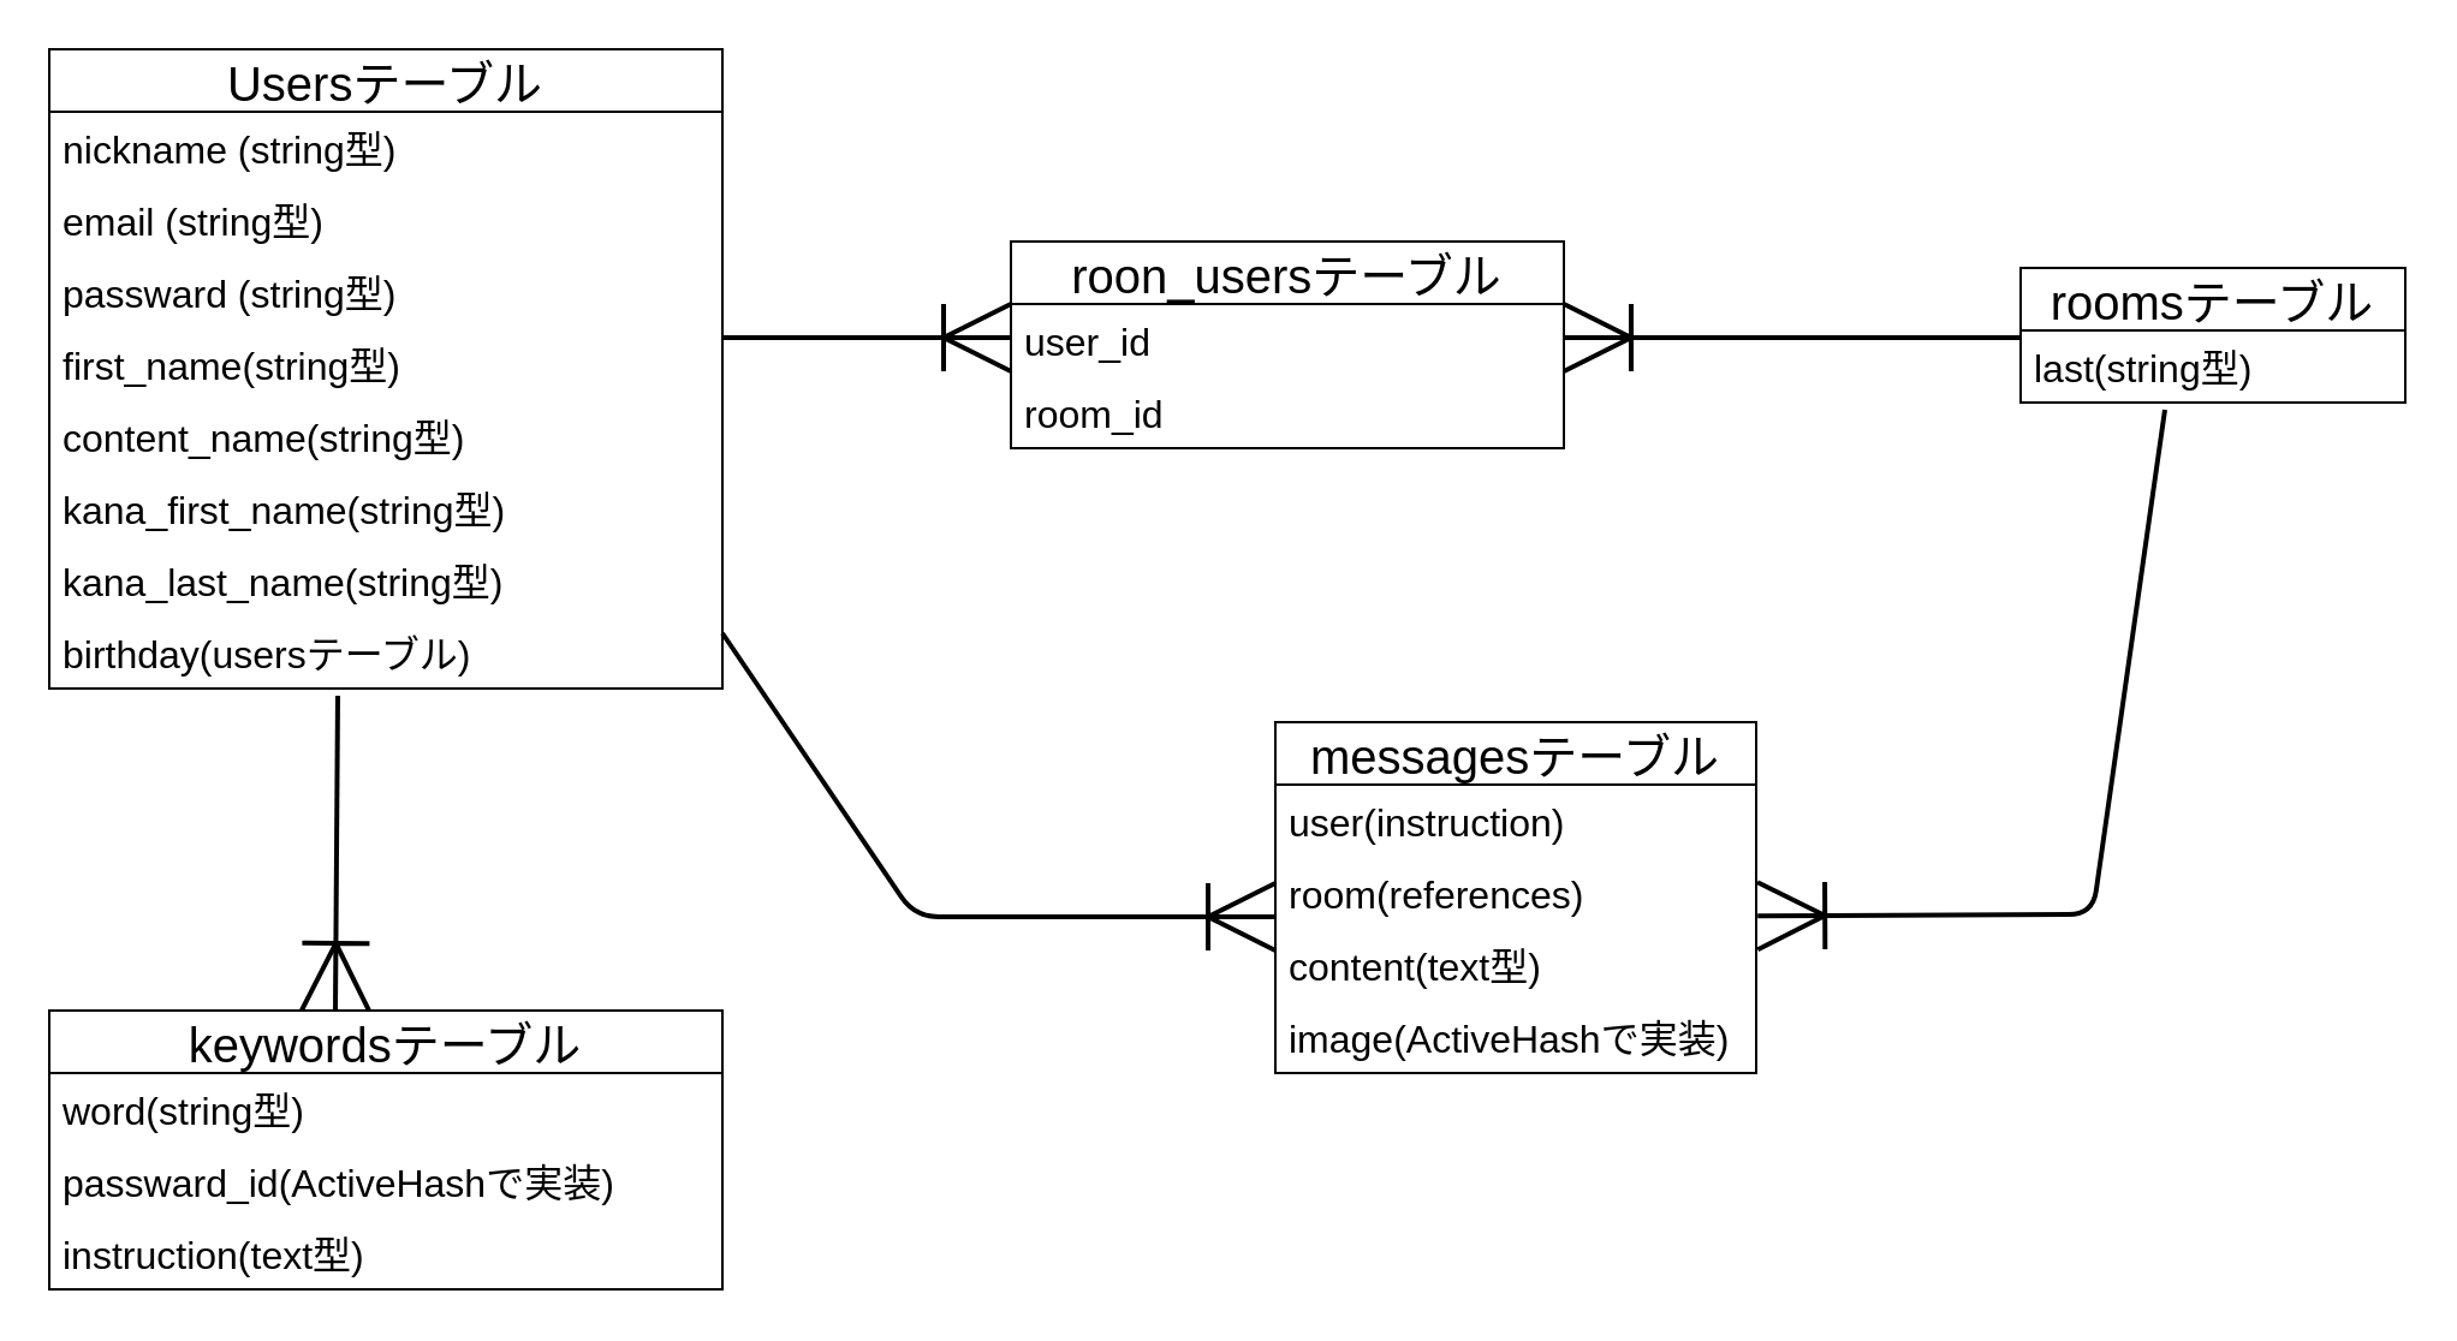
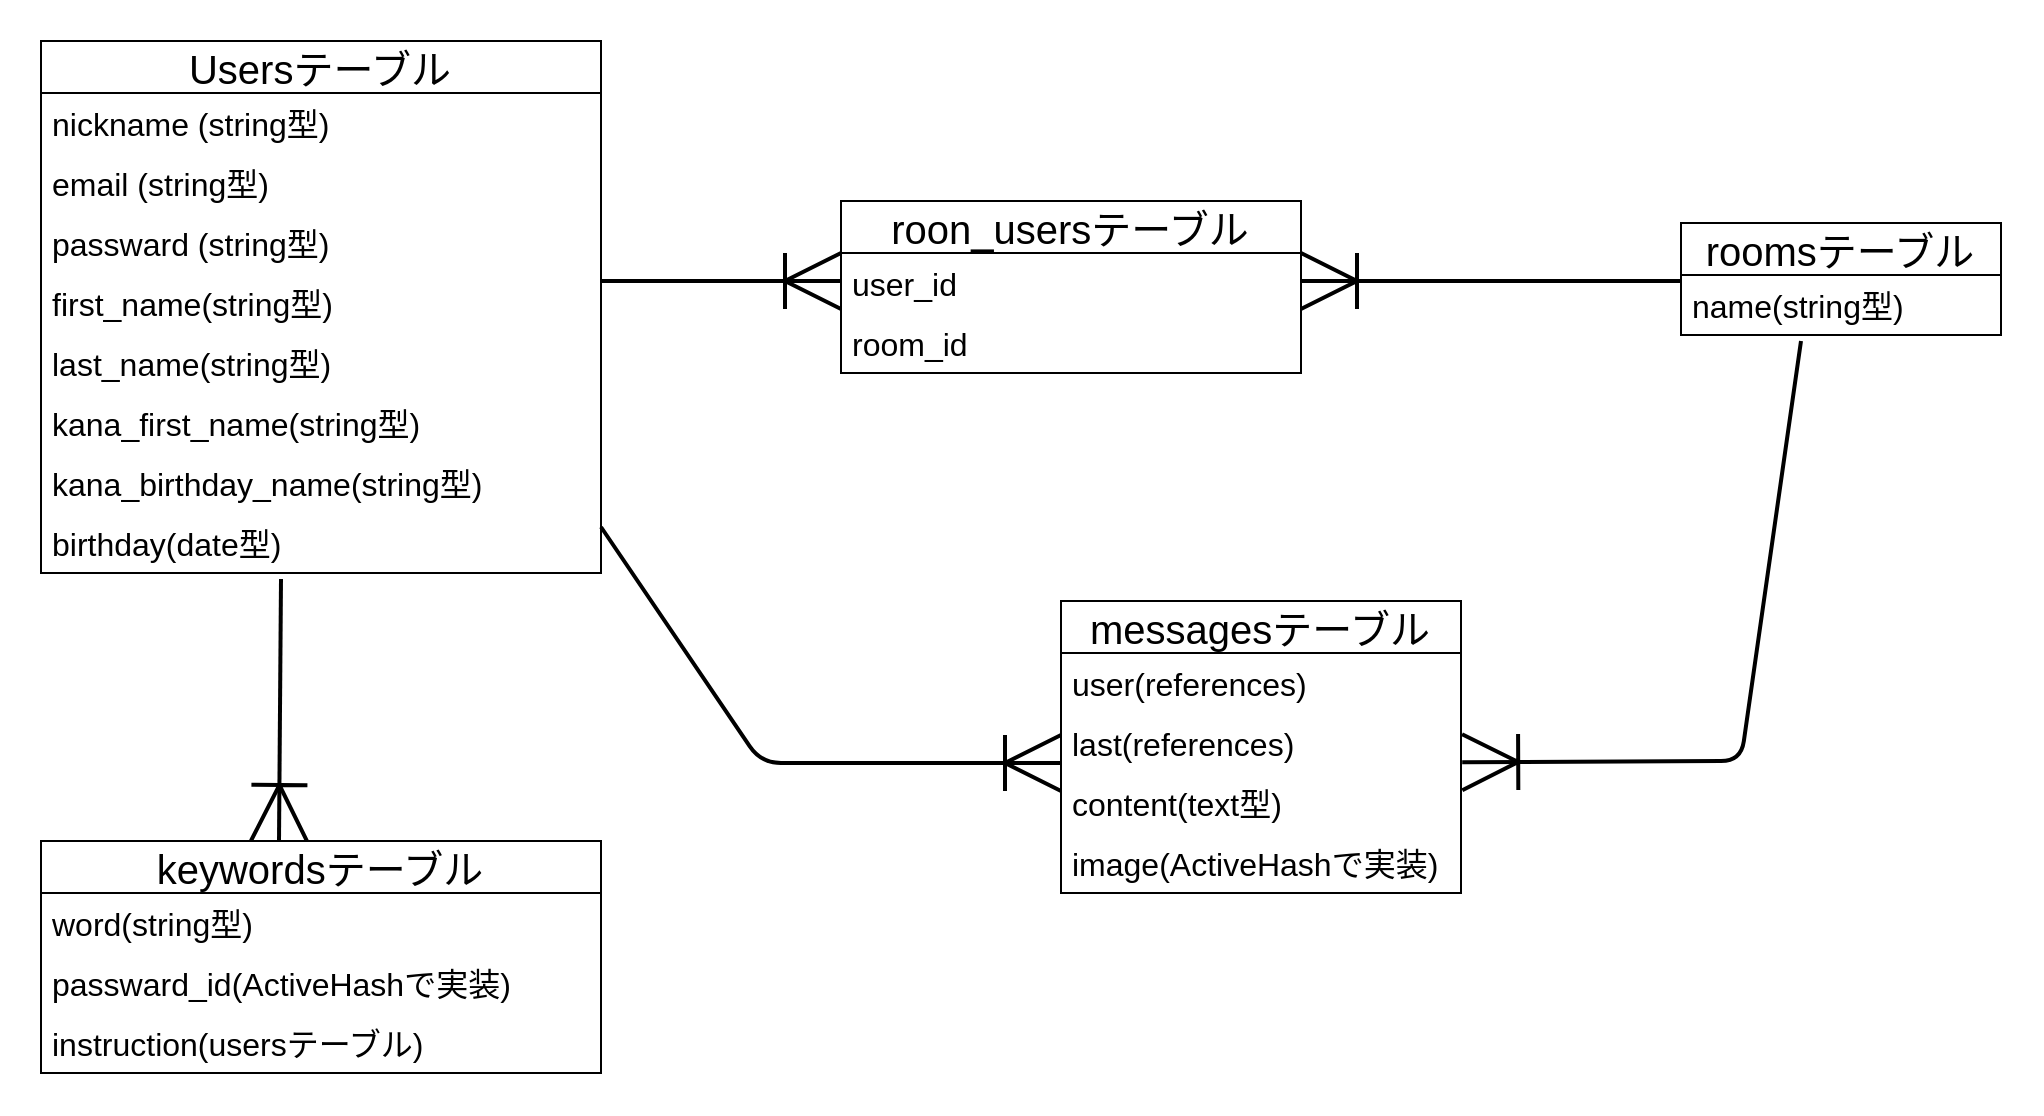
  <mxCell id="0" />
  <mxCell id="1" parent="0" />
  <mxCell id="2" value="keywordsテーブル" style="swimlane;fontStyle=0;childLayout=stackLayout;horizontal=1;startSize=26;horizontalStack=0;resizeParent=1;resizeParentMax=0;resizeLast=0;collapsible=1;marginBottom=0;align=center;fontSize=20;" vertex="1" parent="1"><mxGeometry y="420" width="280" height="116" as="geometry" x="20" /></mxCell>
  <mxCell id="3" value="word(string型)" style="text;strokeColor=none;fillColor=none;spacingLeft=4;spacingRight=4;overflow=hidden;rotatable=0;points=[[0,0.5],[1,0.5]];portConstraint=eastwest;fontSize=16;" vertex="1" parent="2"><mxGeometry y="26" width="280" height="30" as="geometry" /></mxCell>
  <mxCell id="4" value="passward_id(ActiveHashで実装)" style="text;strokeColor=none;fillColor=none;spacingLeft=4;spacingRight=4;overflow=hidden;rotatable=0;points=[[0,0.5],[1,0.5]];portConstraint=eastwest;fontSize=16;" vertex="1" parent="2"><mxGeometry y="56" width="280" height="30" as="geometry" /></mxCell>
- <mxCell id="5" value="instruction(text型)" style="text;strokeColor=none;fillColor=none;spacingLeft=4;spacingRight=4;overflow=hidden;rotatable=0;points=[[0,0.5],[1,0.5]];portConstraint=eastwest;fontSize=16;" vertex="1" parent="2"><mxGeometry y="86" width="280" height="30" as="geometry" /></mxCell>
+ <mxCell id="5" value="instruction(usersテーブル)" style="text;strokeColor=none;fillColor=none;spacingLeft=4;spacingRight=4;overflow=hidden;rotatable=0;points=[[0,0.5],[1,0.5]];portConstraint=eastwest;fontSize=16;" vertex="1" parent="2"><mxGeometry y="86" width="280" height="30" as="geometry" /></mxCell>
  <mxCell id="6" value="Usersテーブル" style="swimlane;fontStyle=0;childLayout=stackLayout;horizontal=1;startSize=26;horizontalStack=0;resizeParent=1;resizeParentMax=0;resizeLast=0;collapsible=1;marginBottom=0;align=center;fontSize=20;" vertex="1" parent="1"><mxGeometry width="280" height="266" as="geometry" x="20" y="20"><mxRectangle x="314" y="40" width="50" height="26" as="alternateBounds" /></mxGeometry></mxCell>
  <mxCell id="7" value="nickname (string型)" style="text;strokeColor=none;fillColor=none;spacingLeft=4;spacingRight=4;overflow=hidden;rotatable=0;points=[[0,0.5],[1,0.5]];portConstraint=eastwest;fontSize=16;" vertex="1" parent="6"><mxGeometry y="26" width="280" height="30" as="geometry" /></mxCell>
  <mxCell id="8" value="email (string型)" style="text;strokeColor=none;fillColor=none;spacingLeft=4;spacingRight=4;overflow=hidden;rotatable=0;points=[[0,0.5],[1,0.5]];portConstraint=eastwest;fontSize=16;" vertex="1" parent="6"><mxGeometry y="56" width="280" height="30" as="geometry" /></mxCell>
  <mxCell id="9" value="passward (string型)" style="text;strokeColor=none;fillColor=none;spacingLeft=4;spacingRight=4;overflow=hidden;rotatable=0;points=[[0,0.5],[1,0.5]];portConstraint=eastwest;fontSize=16;" vertex="1" parent="6"><mxGeometry y="86" width="280" height="30" as="geometry" /></mxCell>
  <mxCell id="10" value="first_name(string型)" style="text;strokeColor=none;fillColor=none;spacingLeft=4;spacingRight=4;overflow=hidden;rotatable=0;points=[[0,0.5],[1,0.5]];portConstraint=eastwest;fontSize=16;" vertex="1" parent="6"><mxGeometry y="116" width="280" height="30" as="geometry" /></mxCell>
- <mxCell id="11" value="content_name(string型)" style="text;strokeColor=none;fillColor=none;spacingLeft=4;spacingRight=4;overflow=hidden;rotatable=0;points=[[0,0.5],[1,0.5]];portConstraint=eastwest;fontSize=16;" vertex="1" parent="6"><mxGeometry y="146" width="280" height="30" as="geometry" /></mxCell>
+ <mxCell id="11" value="last_name(string型)" style="text;strokeColor=none;fillColor=none;spacingLeft=4;spacingRight=4;overflow=hidden;rotatable=0;points=[[0,0.5],[1,0.5]];portConstraint=eastwest;fontSize=16;" vertex="1" parent="6"><mxGeometry y="146" width="280" height="30" as="geometry" /></mxCell>
  <mxCell id="12" value="kana_first_name(string型)" style="text;strokeColor=none;fillColor=none;spacingLeft=4;spacingRight=4;overflow=hidden;rotatable=0;points=[[0,0.5],[1,0.5]];portConstraint=eastwest;fontSize=16;" vertex="1" parent="6"><mxGeometry y="176" width="280" height="30" as="geometry" /></mxCell>
- <mxCell id="13" value="kana_last_name(string型)" style="text;strokeColor=none;fillColor=none;spacingLeft=4;spacingRight=4;overflow=hidden;rotatable=0;points=[[0,0.5],[1,0.5]];portConstraint=eastwest;fontSize=16;" vertex="1" parent="6"><mxGeometry y="206" width="280" height="30" as="geometry" /></mxCell>
- <mxCell id="14" value="birthday(usersテーブル)" style="text;strokeColor=none;fillColor=none;spacingLeft=4;spacingRight=4;overflow=hidden;rotatable=0;points=[[0,0.5],[1,0.5]];portConstraint=eastwest;fontSize=16;" vertex="1" parent="6"><mxGeometry y="236" width="280" height="30" as="geometry" /></mxCell>
+ <mxCell id="13" value="kana_birthday_name(string型)" style="text;strokeColor=none;fillColor=none;spacingLeft=4;spacingRight=4;overflow=hidden;rotatable=0;points=[[0,0.5],[1,0.5]];portConstraint=eastwest;fontSize=16;" vertex="1" parent="6"><mxGeometry y="206" width="280" height="30" as="geometry" /></mxCell>
+ <mxCell id="14" value="birthday(date型)" style="text;strokeColor=none;fillColor=none;spacingLeft=4;spacingRight=4;overflow=hidden;rotatable=0;points=[[0,0.5],[1,0.5]];portConstraint=eastwest;fontSize=16;" vertex="1" parent="6"><mxGeometry y="236" width="280" height="30" as="geometry" /></mxCell>
  <mxCell id="15" value="roon_usersテーブル" style="swimlane;fontStyle=0;childLayout=stackLayout;horizontal=1;startSize=26;horizontalStack=0;resizeParent=1;resizeParentMax=0;resizeLast=0;collapsible=1;marginBottom=0;align=center;fontSize=20;" vertex="1" parent="1"><mxGeometry x="420" y="100" width="230" height="86" as="geometry" /></mxCell>
  <mxCell id="16" value="user_id" style="text;strokeColor=none;fillColor=none;spacingLeft=4;spacingRight=4;overflow=hidden;rotatable=0;points=[[0,0.5],[1,0.5]];portConstraint=eastwest;fontSize=16;" vertex="1" parent="15"><mxGeometry y="26" width="230" height="30" as="geometry" /></mxCell>
  <mxCell id="17" value="room_id" style="text;strokeColor=none;fillColor=none;spacingLeft=4;spacingRight=4;overflow=hidden;rotatable=0;points=[[0,0.5],[1,0.5]];portConstraint=eastwest;fontSize=16;" vertex="1" parent="15"><mxGeometry y="56" width="230" height="30" as="geometry" /></mxCell>
  <mxCell id="18" value="roomsテーブル" style="swimlane;fontStyle=0;childLayout=stackLayout;horizontal=1;startSize=26;horizontalStack=0;resizeParent=1;resizeParentMax=0;resizeLast=0;collapsible=1;marginBottom=0;align=center;fontSize=20;" vertex="1" parent="1"><mxGeometry x="840" y="111" width="160" height="56" as="geometry" /></mxCell>
- <mxCell id="19" value="last(string型)" style="text;strokeColor=none;fillColor=none;spacingLeft=4;spacingRight=4;overflow=hidden;rotatable=0;points=[[0,0.5],[1,0.5]];portConstraint=eastwest;fontSize=16;" vertex="1" parent="18"><mxGeometry y="26" width="160" height="30" as="geometry" /></mxCell>
+ <mxCell id="19" value="name(string型)" style="text;strokeColor=none;fillColor=none;spacingLeft=4;spacingRight=4;overflow=hidden;rotatable=0;points=[[0,0.5],[1,0.5]];portConstraint=eastwest;fontSize=16;" vertex="1" parent="18"><mxGeometry y="26" width="160" height="30" as="geometry" /></mxCell>
  <mxCell id="20" value="messagesテーブル" style="swimlane;fontStyle=0;childLayout=stackLayout;horizontal=1;startSize=26;horizontalStack=0;resizeParent=1;resizeParentMax=0;resizeLast=0;collapsible=1;marginBottom=0;align=center;fontSize=20;" vertex="1" parent="1"><mxGeometry x="530" y="300" width="200" height="146" as="geometry" /></mxCell>
- <mxCell id="21" value="user(instruction)" style="text;strokeColor=none;fillColor=none;spacingLeft=4;spacingRight=4;overflow=hidden;rotatable=0;points=[[0,0.5],[1,0.5]];portConstraint=eastwest;fontSize=16;" vertex="1" parent="20"><mxGeometry y="26" width="200" height="30" as="geometry" /></mxCell>
- <mxCell id="22" value="room(references)" style="text;strokeColor=none;fillColor=none;spacingLeft=4;spacingRight=4;overflow=hidden;rotatable=0;points=[[0,0.5],[1,0.5]];portConstraint=eastwest;fontSize=16;" vertex="1" parent="20"><mxGeometry y="56" width="200" height="30" as="geometry" /></mxCell>
+ <mxCell id="21" value="user(references)" style="text;strokeColor=none;fillColor=none;spacingLeft=4;spacingRight=4;overflow=hidden;rotatable=0;points=[[0,0.5],[1,0.5]];portConstraint=eastwest;fontSize=16;" vertex="1" parent="20"><mxGeometry y="26" width="200" height="30" as="geometry" /></mxCell>
+ <mxCell id="22" value="last(references)" style="text;strokeColor=none;fillColor=none;spacingLeft=4;spacingRight=4;overflow=hidden;rotatable=0;points=[[0,0.5],[1,0.5]];portConstraint=eastwest;fontSize=16;" vertex="1" parent="20"><mxGeometry y="56" width="200" height="30" as="geometry" /></mxCell>
  <mxCell id="23" value="content(text型)" style="text;strokeColor=none;fillColor=none;spacingLeft=4;spacingRight=4;overflow=hidden;rotatable=0;points=[[0,0.5],[1,0.5]];portConstraint=eastwest;fontSize=16;" vertex="1" parent="20"><mxGeometry y="86" width="200" height="30" as="geometry" /></mxCell>
  <mxCell id="24" value="image(ActiveHashで実装)" style="text;strokeColor=none;fillColor=none;spacingLeft=4;spacingRight=4;overflow=hidden;rotatable=0;points=[[0,0.5],[1,0.5]];portConstraint=eastwest;fontSize=16;" vertex="1" parent="20"><mxGeometry y="116" width="200" height="30" as="geometry" /></mxCell>
  <mxCell id="25" value="" style="fontSize=12;html=1;endArrow=ERoneToMany;endSize=25;startSize=6;strokeWidth=2;" edge="1" parent="1"><mxGeometry width="100" height="100" relative="1" as="geometry"><mxPoint x="300" y="140" as="sourcePoint" /><mxPoint x="420" y="140" as="targetPoint" /></mxGeometry></mxCell>
  <mxCell id="26" value="" style="fontSize=12;html=1;endArrow=ERoneToMany;endSize=25;startSize=6;strokeWidth=2;" edge="1" parent="1"><mxGeometry width="100" height="100" relative="1" as="geometry"><mxPoint x="140" y="289" as="sourcePoint" /><mxPoint x="139" y="420" as="targetPoint" /></mxGeometry></mxCell>
  <mxCell id="27" value="" style="fontSize=12;html=1;endArrow=ERoneToMany;endSize=25;startSize=6;strokeWidth=2;entryX=0;entryY=0.5;entryDx=0;entryDy=0;" edge="1" parent="1"><mxGeometry width="100" height="100" relative="1" as="geometry"><mxPoint x="840" y="140" as="sourcePoint" /><mxPoint x="650" y="140" as="targetPoint" /></mxGeometry></mxCell>
  <mxCell id="28" value="" style="fontSize=12;html=1;endArrow=ERoneToMany;endSize=25;startSize=6;strokeWidth=2;" edge="1" parent="1"><mxGeometry width="100" height="100" relative="1" as="geometry"><mxPoint x="300" y="263" as="sourcePoint" /><mxPoint x="530" y="381" as="targetPoint" /><Array as="points"><mxPoint x="380" y="381" /></Array></mxGeometry></mxCell>
  <mxCell id="29" value="" style="fontSize=12;html=1;endArrow=ERoneToMany;endSize=25;startSize=6;strokeWidth=2;entryX=1.003;entryY=0.82;entryDx=0;entryDy=0;entryPerimeter=0;" edge="1" parent="1" target="22"><mxGeometry width="100" height="100" relative="1" as="geometry"><mxPoint x="900" y="170" as="sourcePoint" /><mxPoint x="740" y="380" as="targetPoint" /><Array as="points"><mxPoint x="870" y="380" /></Array></mxGeometry></mxCell>
